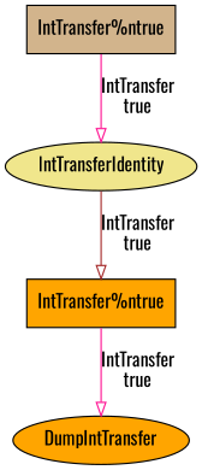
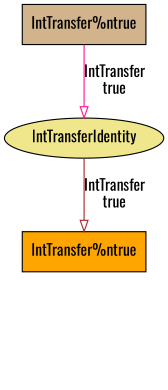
  digraph {
    fontname=Oswald
    node [fillcolor=orange shape=box style=filled fontname=Oswald]
    edge [color=deeppink arrowhead=onormal fontname=Oswald]
    n1 [fillcolor=tan label="IntTransfer%ntrue"]
    n2 [fillcolor=khaki label=IntTransferIdentity shape=ellipse]
    n3 [label="IntTransfer%ntrue"]
-   n4 [label=DumpIntTransfer shape=ellipse]
    n1 -> n2 [label="IntTransfer\ntrue"]
    n2 -> n3 [label="IntTransfer\ntrue" color=brown]
-   n3 -> n4 [label="IntTransfer\ntrue"]
  }
